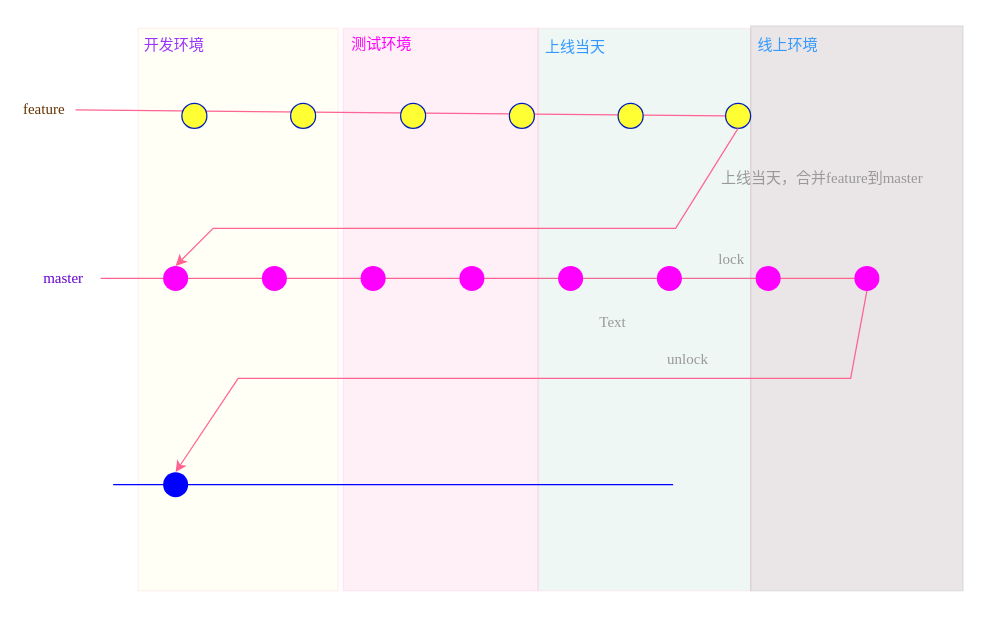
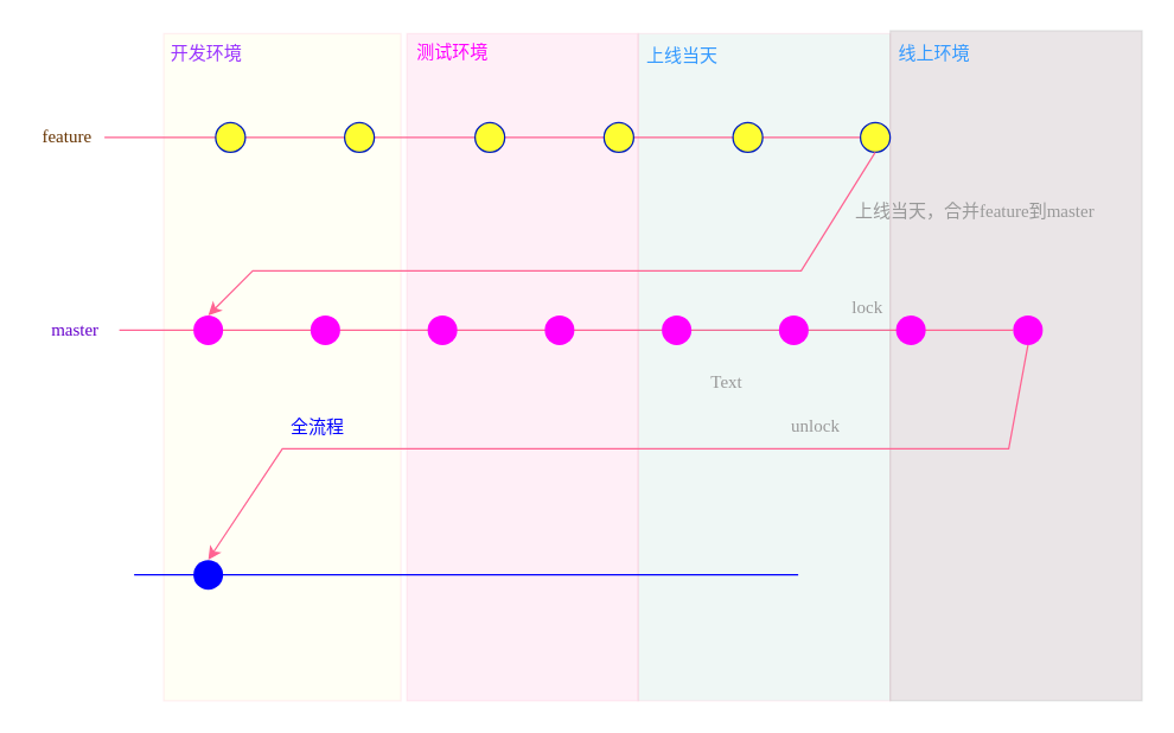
  <mxCell id="0" />
  <mxCell id="1" parent="0" />
  <mxCell id="2" value="" style="rounded=0;whiteSpace=wrap;html=1;fillStyle=auto;strokeColor=#36393d;fontFamily=Comic Sans MS;fillColor=#33001A;opacity=10;" vertex="1" parent="1"><mxGeometry x="600" y="20" width="170" height="452" as="geometry" /></mxCell>
  <mxCell id="3" value="" style="rounded=0;whiteSpace=wrap;html=1;fillStyle=auto;strokeColor=#FF6392;fontFamily=Comic Sans MS;fontColor=#663300;fillColor=#FFFF99;opacity=10;" vertex="1" parent="1"><mxGeometry x="110" y="22" width="160" height="450" as="geometry" /></mxCell>
  <mxCell id="4" value="" style="endArrow=none;html=1;rounded=0;strokeColor=#FF6392;fontFamily=Comic Sans MS;fontColor=#3399FF;fillColor=#FFE45E;entryX=0;entryY=0.5;entryDx=0;entryDy=0;" edge="1" parent="1" source="24" target="27"><mxGeometry width="50" height="50" relative="1" as="geometry"><mxPoint x="80" y="102" as="sourcePoint" /><mxPoint x="590" y="102" as="targetPoint" /></mxGeometry></mxCell>
  <mxCell id="5" value="" style="rounded=0;whiteSpace=wrap;html=1;fillStyle=auto;strokeColor=#FF6392;fontFamily=Comic Sans MS;fontColor=#663300;fillColor=#67AB9F;opacity=10;" vertex="1" parent="1"><mxGeometry x="430" y="22" width="170" height="450" as="geometry" /></mxCell>
  <mxCell id="6" value="" style="endArrow=none;html=1;rounded=0;strokeColor=#FF6392;fontFamily=Comic Sans MS;fontColor=#3399FF;fillColor=#FFE45E;" edge="1" parent="1" source="8"><mxGeometry width="50" height="50" relative="1" as="geometry"><mxPoint x="160" y="122" as="sourcePoint" /><mxPoint x="580" y="92" as="targetPoint" /></mxGeometry></mxCell>
  <mxCell id="7" value="" style="rounded=0;whiteSpace=wrap;html=1;fillStyle=auto;strokeColor=#FF6392;fontFamily=Comic Sans MS;fontColor=#663300;fillColor=#FF66B3;opacity=10;" vertex="1" parent="1"><mxGeometry x="274" y="22" width="156" height="450" as="geometry" /></mxCell>
- <mxCell id="8" value="feature" style="text;html=1;strokeColor=none;fillColor=none;align=center;verticalAlign=middle;whiteSpace=wrap;rounded=0;fillStyle=auto;fontFamily=Comic Sans MS;fontColor=#663300;opacity=10;" vertex="1" parent="1"><mxGeometry x="10" y="72" width="50" height="30" as="geometry" /></mxCell>
+ <mxCell id="8" value="feature" style="text;html=1;strokeColor=none;fillColor=none;align=center;verticalAlign=middle;whiteSpace=wrap;rounded=0;fillStyle=auto;fontFamily=Comic Sans MS;fontColor=#663300;opacity=10;" vertex="1" parent="1"><mxGeometry x="20" y="77" width="50" height="30" as="geometry" /></mxCell>
  <mxCell id="9" value="" style="ellipse;whiteSpace=wrap;html=1;aspect=fixed;fontColor=#ffffff;fillColor=#FFFF33;strokeColor=#001DBC;container=0;" vertex="1" parent="1"><mxGeometry x="145" y="82" width="20" height="20" as="geometry" /></mxCell>
  <mxCell id="10" value="" style="ellipse;whiteSpace=wrap;html=1;aspect=fixed;fontColor=#ffffff;fillColor=#FFFF33;strokeColor=#001DBC;container=0;" vertex="1" parent="1"><mxGeometry x="232" y="82" width="20" height="20" as="geometry" /></mxCell>
  <mxCell id="11" value="" style="ellipse;whiteSpace=wrap;html=1;aspect=fixed;fontColor=#ffffff;fillColor=#FFFF33;strokeColor=#001DBC;container=0;" vertex="1" parent="1"><mxGeometry x="320" y="82" width="20" height="20" as="geometry" /></mxCell>
  <mxCell id="12" value="" style="ellipse;whiteSpace=wrap;html=1;aspect=fixed;fontColor=#ffffff;fillColor=#FFFF33;strokeColor=#001DBC;container=0;" vertex="1" parent="1"><mxGeometry x="407" y="82" width="20" height="20" as="geometry" /></mxCell>
  <mxCell id="13" value="" style="ellipse;whiteSpace=wrap;html=1;aspect=fixed;fontColor=#ffffff;fillColor=#FFFF33;strokeColor=#001DBC;container=0;" vertex="1" parent="1"><mxGeometry x="494" y="82" width="20" height="20" as="geometry" /></mxCell>
  <mxCell id="14" value="" style="ellipse;whiteSpace=wrap;html=1;aspect=fixed;fontColor=#ffffff;fillColor=#FFFF33;strokeColor=#001DBC;container=0;" vertex="1" parent="1"><mxGeometry x="580" y="82" width="20" height="20" as="geometry" /></mxCell>
  <mxCell id="15" value="&lt;font color=&quot;#9933ff&quot;&gt;开发环境&lt;/font&gt;" style="text;html=1;strokeColor=none;fillColor=none;align=center;verticalAlign=middle;whiteSpace=wrap;rounded=0;fillStyle=auto;fontFamily=Comic Sans MS;fontColor=#663300;opacity=10;" vertex="1" parent="1"><mxGeometry x="109" y="21" width="60" height="30" as="geometry" /></mxCell>
  <mxCell id="16" value="&lt;font color=&quot;#ff00ff&quot;&gt;测试环境&lt;/font&gt;" style="text;html=1;strokeColor=none;fillColor=none;align=center;verticalAlign=middle;whiteSpace=wrap;rounded=0;fillStyle=auto;fontFamily=Comic Sans MS;fontColor=#663300;opacity=10;" vertex="1" parent="1"><mxGeometry x="275" y="20" width="60" height="30" as="geometry" /></mxCell>
  <mxCell id="17" value="&lt;font color=&quot;#3399ff&quot;&gt;上线当天&lt;/font&gt;" style="text;html=1;strokeColor=none;fillColor=none;align=center;verticalAlign=middle;whiteSpace=wrap;rounded=0;fillStyle=auto;fontFamily=Comic Sans MS;fontColor=#663300;opacity=10;" vertex="1" parent="1"><mxGeometry x="430" y="22" width="60" height="30" as="geometry" /></mxCell>
  <mxCell id="18" value="" style="ellipse;whiteSpace=wrap;html=1;aspect=fixed;fontColor=#ffffff;fillColor=#FF00FF;strokeColor=none;container=0;" vertex="1" parent="1"><mxGeometry x="130" y="212" width="20" height="20" as="geometry" /></mxCell>
  <mxCell id="19" value="" style="endArrow=classic;html=1;rounded=0;strokeColor=#FF6392;fontFamily=Comic Sans MS;fontColor=#3399FF;fillColor=#FFE45E;exitX=0.5;exitY=1;exitDx=0;exitDy=0;entryX=0.5;entryY=0;entryDx=0;entryDy=0;" edge="1" parent="1" source="14" target="18"><mxGeometry width="50" height="50" relative="1" as="geometry"><mxPoint x="570" y="152" as="sourcePoint" /><mxPoint x="620" y="102" as="targetPoint" /><Array as="points"><mxPoint x="540" y="182" /><mxPoint x="170" y="182" /></Array></mxGeometry></mxCell>
  <mxCell id="20" value="" style="ellipse;whiteSpace=wrap;html=1;aspect=fixed;fontColor=#ffffff;fillColor=#FF00FF;strokeColor=none;container=0;" vertex="1" parent="1"><mxGeometry x="209" y="212" width="20" height="20" as="geometry" /></mxCell>
  <mxCell id="21" value="" style="ellipse;whiteSpace=wrap;html=1;aspect=fixed;fontColor=#ffffff;fillColor=#FF00FF;strokeColor=none;container=0;" vertex="1" parent="1"><mxGeometry x="288" y="212" width="20" height="20" as="geometry" /></mxCell>
  <mxCell id="22" value="" style="ellipse;whiteSpace=wrap;html=1;aspect=fixed;fontColor=#ffffff;fillColor=#FF00FF;strokeColor=none;container=0;" vertex="1" parent="1"><mxGeometry x="367" y="212" width="20" height="20" as="geometry" /></mxCell>
  <mxCell id="23" value="" style="ellipse;whiteSpace=wrap;html=1;aspect=fixed;fontColor=#ffffff;fillColor=#FF00FF;strokeColor=none;container=0;" vertex="1" parent="1"><mxGeometry x="446" y="212" width="20" height="20" as="geometry" /></mxCell>
  <mxCell id="24" value="&lt;font color=&quot;#6600cc&quot;&gt;master&lt;/font&gt;" style="text;html=1;align=center;verticalAlign=middle;resizable=0;points=[];autosize=1;strokeColor=none;fillColor=none;fontFamily=Comic Sans MS;fontColor=#3399FF;" vertex="1" parent="1"><mxGeometry x="20" y="207" width="60" height="30" as="geometry" /></mxCell>
  <mxCell id="25" value="" style="ellipse;whiteSpace=wrap;html=1;aspect=fixed;fontColor=#ffffff;fillColor=#FF00FF;strokeColor=none;container=0;" vertex="1" parent="1"><mxGeometry x="525" y="212" width="20" height="20" as="geometry" /></mxCell>
  <mxCell id="26" value="" style="ellipse;whiteSpace=wrap;html=1;aspect=fixed;fontColor=#ffffff;fillColor=#FF00FF;strokeColor=none;container=0;" vertex="1" parent="1"><mxGeometry x="604" y="212" width="20" height="20" as="geometry" /></mxCell>
  <mxCell id="27" value="" style="ellipse;whiteSpace=wrap;html=1;aspect=fixed;fontColor=#ffffff;fillColor=#FF00FF;strokeColor=none;container=0;" vertex="1" parent="1"><mxGeometry x="683" y="212" width="20" height="20" as="geometry" /></mxCell>
  <mxCell id="28" value="&lt;font color=&quot;#999999&quot; face=&quot;Comic Sans MS&quot;&gt;上线当天，合并feature到master&lt;/font&gt;" style="text;html=1;align=center;verticalAlign=middle;whiteSpace=wrap;rounded=0;fillColor=none;strokeColor=none;" vertex="1" parent="1"><mxGeometry x="560" y="132" width="194.5" height="20" as="geometry" /></mxCell>
  <mxCell id="29" value="&lt;font color=&quot;#3399ff&quot;&gt;线上环境&lt;/font&gt;" style="text;html=1;strokeColor=none;fillColor=none;align=center;verticalAlign=middle;whiteSpace=wrap;rounded=0;fillStyle=auto;fontFamily=Comic Sans MS;fontColor=#663300;opacity=10;" vertex="1" parent="1"><mxGeometry x="600" y="21" width="60" height="30" as="geometry" /></mxCell>
  <mxCell id="30" value="Text" style="text;html=1;strokeColor=none;fillColor=none;align=center;verticalAlign=middle;whiteSpace=wrap;rounded=0;fillStyle=auto;fontFamily=Comic Sans MS;fontColor=#999999;opacity=10;" vertex="1" parent="1"><mxGeometry x="460" y="242" width="60" height="30" as="geometry" /></mxCell>
  <mxCell id="31" value="lock" style="text;html=1;strokeColor=none;fillColor=none;align=center;verticalAlign=middle;whiteSpace=wrap;rounded=0;fillStyle=auto;fontFamily=Comic Sans MS;fontColor=#999999;opacity=10;" vertex="1" parent="1"><mxGeometry x="555" y="192" width="60" height="30" as="geometry" /></mxCell>
  <mxCell id="32" value="" style="endArrow=classic;html=1;rounded=0;strokeColor=#FF6392;fontFamily=Comic Sans MS;fontColor=#999999;fillColor=#FFE45E;exitX=0.5;exitY=1;exitDx=0;exitDy=0;entryX=0.5;entryY=0;entryDx=0;entryDy=0;" edge="1" parent="1" source="27" target="35"><mxGeometry width="50" height="50" relative="1" as="geometry"><mxPoint x="580" y="262" as="sourcePoint" /><mxPoint x="630" y="212" as="targetPoint" /><Array as="points"><mxPoint x="680" y="302" /><mxPoint x="190" y="302" /></Array></mxGeometry></mxCell>
  <mxCell id="33" value="unlock" style="text;html=1;strokeColor=none;fillColor=none;align=center;verticalAlign=middle;whiteSpace=wrap;rounded=0;fillStyle=auto;fontFamily=Comic Sans MS;fontColor=#999999;opacity=10;" vertex="1" parent="1"><mxGeometry x="520" y="272" width="60" height="30" as="geometry" /></mxCell>
  <mxCell id="34" value="" style="line;strokeWidth=1;html=1;fillStyle=auto;strokeColor=#0000FF;fontFamily=Comic Sans MS;fontColor=#0000FF;fillColor=#FFF2CC;" vertex="1" parent="1"><mxGeometry x="90" y="382" width="448" height="10" as="geometry" /></mxCell>
  <mxCell id="35" value="" style="ellipse;whiteSpace=wrap;html=1;aspect=fixed;fontColor=#ffffff;fillColor=#0000FF;strokeColor=none;container=0;" vertex="1" parent="1"><mxGeometry x="130" y="377" width="20" height="20" as="geometry" /></mxCell>
+ <mxCell id="36" value="全流程" style="text;strokeColor=none;fillColor=none;align=left;verticalAlign=middle;spacingLeft=4;spacingRight=4;overflow=hidden;points=[[0,0.5],[1,0.5]];portConstraint=eastwest;rotatable=0;fillStyle=auto;strokeWidth=1;fontFamily=Comic Sans MS;fontColor=#0000FF;" vertex="1" parent="1"><mxGeometry x="190" y="272" width="80" height="30" as="geometry" /></mxCell>
